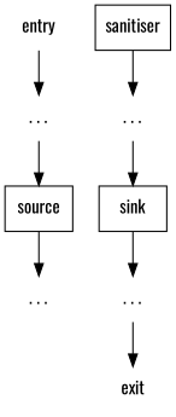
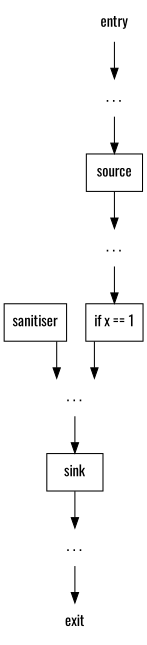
  digraph {
    fontname=Oswald
    splines=ortho
    node [fontname=Oswald shape=none]
    edge [fontname=Oswald]
    n1 [label=". . ."]
    entry
    source [shape=box]
    n4 [label=". . ."]
+   n5 [label="if x == 1" shape=box]
    n6 [label=". . ."]
    sink [shape=box]
    n8 [label=". . ."]
    exit
    sanitiser [shape=box]
    n1 -> source
    entry -> n1
    source -> n4
+   n4 -> n5
+   n5 -> n6
    n6 -> sink
    sink -> n8
    n8 -> exit
    sanitiser -> n6
  }
